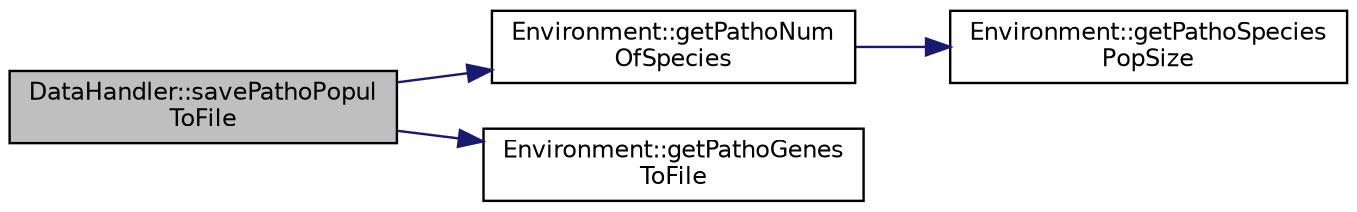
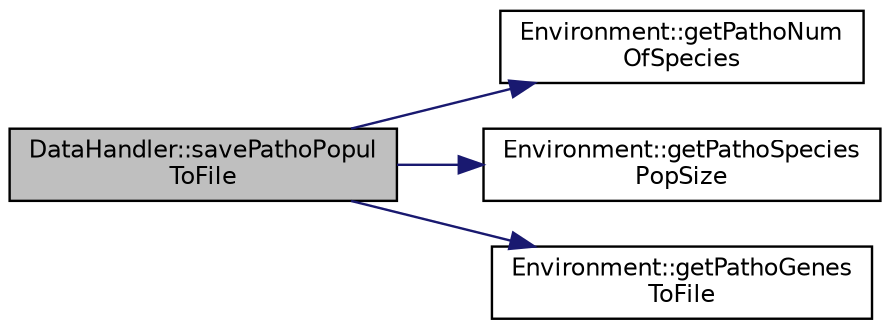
  digraph {
    rankdir=LR
    node [color=black fillcolor=white fontname=Helvetica fontsize=10 shape=record style=filled]
    edge [color=midnightblue fontname=Helvetica fontsize=10 labelfontname=Helvetica labelfontsize=10 style=solid]
    n1 [fillcolor=grey75 fontcolor=black height=0.2 label="DataHandler::savePathoPopul\lToFile" width=0.4]
    n2 [height=0.2 label="Environment::getPathoNum\lOfSpecies" width=0.4]
    n3 [height=0.2 label="Environment::getPathoSpecies\lPopSize" width=0.4]
    n4 [height=0.2 label="Environment::getPathoGenes\lToFile" width=0.4]
    n1 -> n2
-   n2 -> n3
+   n1 -> n3
    n1 -> n4
  }
